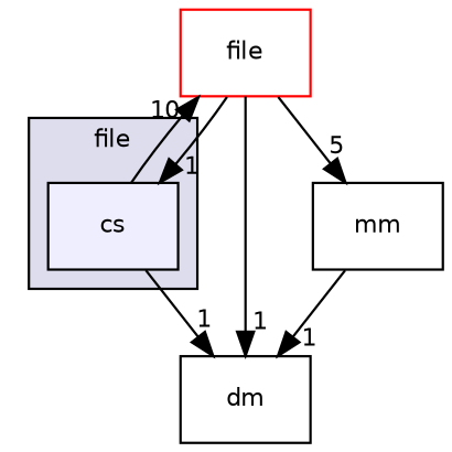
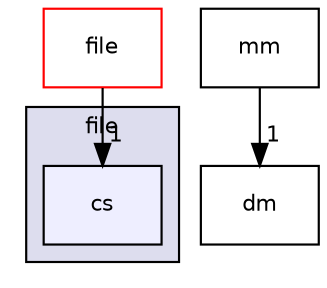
  digraph {
    compound=true
    node [fontname=Helvetica fontsize=10 shape=box]
    edge [headlabel=1 labeldistance=1.5 labelfontname=Helvetica labelfontsize=10]
    n1 [fillcolor="#eeeeff" label=cs pencolor=black style=filled]
    n2 [color=red label=file]
    n3 [label=dm]
    n4 [label=mm]
    subgraph cluster_1 {
      bgcolor="#ddddee"
      fontname=Helvetica
      fontsize=10
      label=file
      pencolor=black
      n1
    }
-   n1 -> n2 [headlabel=10]
-   n1 -> n3
    n2 -> n1
-   n2 -> n3
-   n2 -> n4 [headlabel=5]
    n4 -> n3
  }
